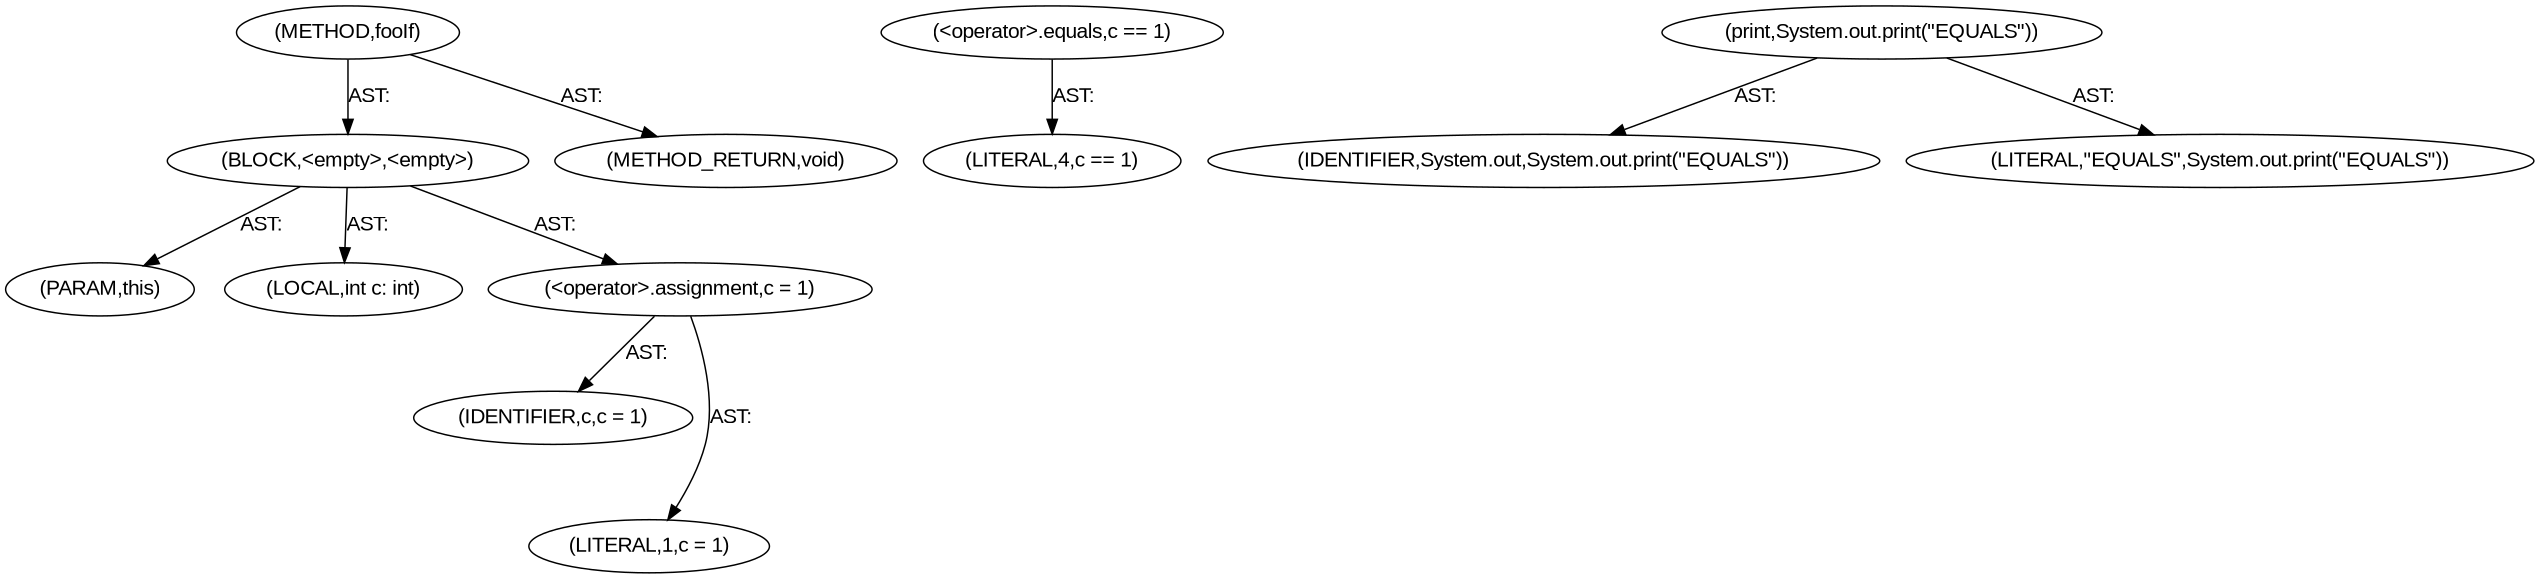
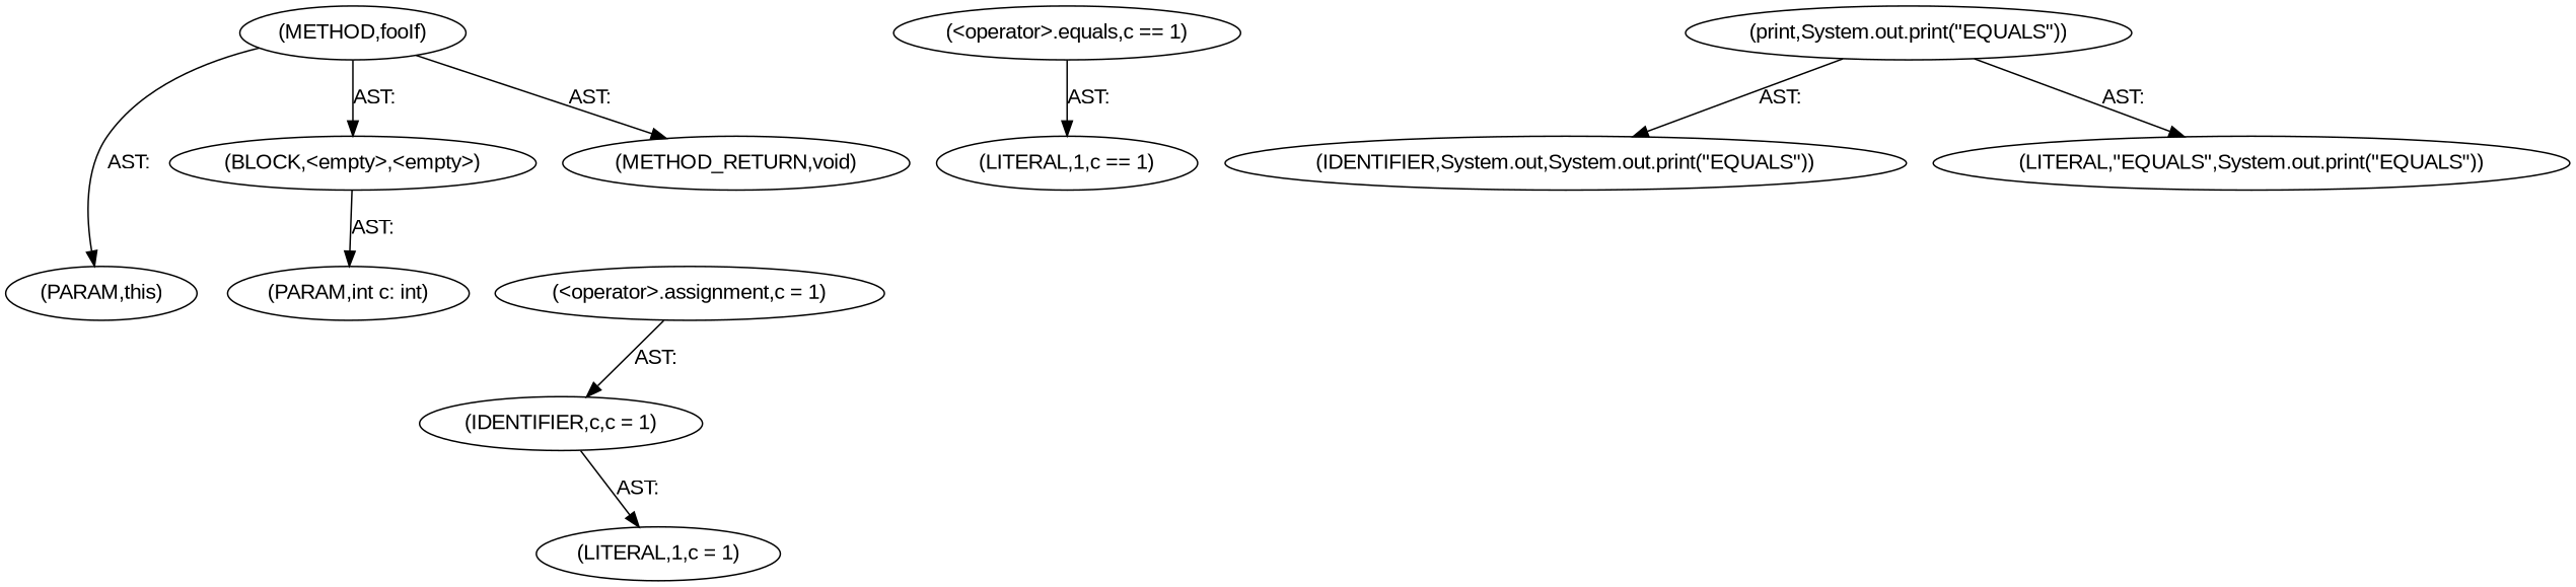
  digraph {
    fontname="Liberation Sans"
    node [fontname="Liberation Sans"]
    edge [fontname="Liberation Sans"]
    n1 [label="(METHOD,fooIf)"]
    n2 [label="(PARAM,this)"]
    n3 [label="(BLOCK,<empty>,<empty>)"]
    n4 [label="(METHOD_RETURN,void)"]
-   n5 [label="(LOCAL,int c: int)"]
+   n5 [label="(PARAM,int c: int)"]
    n6 [label="(<operator>.assignment,c = 1)"]
    n7 [label="(IDENTIFIER,c,c = 1)"]
    n8 [label="(LITERAL,1,c = 1)"]
    n9 [label="(<operator>.equals,c == 1)"]
-   n10 [label="(LITERAL,4,c == 1)"]
+   n10 [label="(LITERAL,1,c == 1)"]
    n11 [label="(print,System.out.print(\"EQUALS\"))"]
    n12 [label="(IDENTIFIER,System.out,System.out.print(\"EQUALS\"))"]
    n13 [label="(LITERAL,\"EQUALS\",System.out.print(\"EQUALS\"))"]
-   n3 -> n2 [label="AST: "]
+   n1 -> n2 [label="AST: "]
    n1 -> n3 [label="AST: "]
    n1 -> n4 [label="AST: "]
    n3 -> n5 [label="AST: "]
-   n3 -> n6 [label="AST: "]
    n6 -> n7 [label="AST: "]
-   n6 -> n8 [label="AST: "]
+   n7 -> n8 [label="AST: "]
    n9 -> n10 [label="AST: "]
    n11 -> n12 [label="AST: "]
    n11 -> n13 [label="AST: "]
  }
